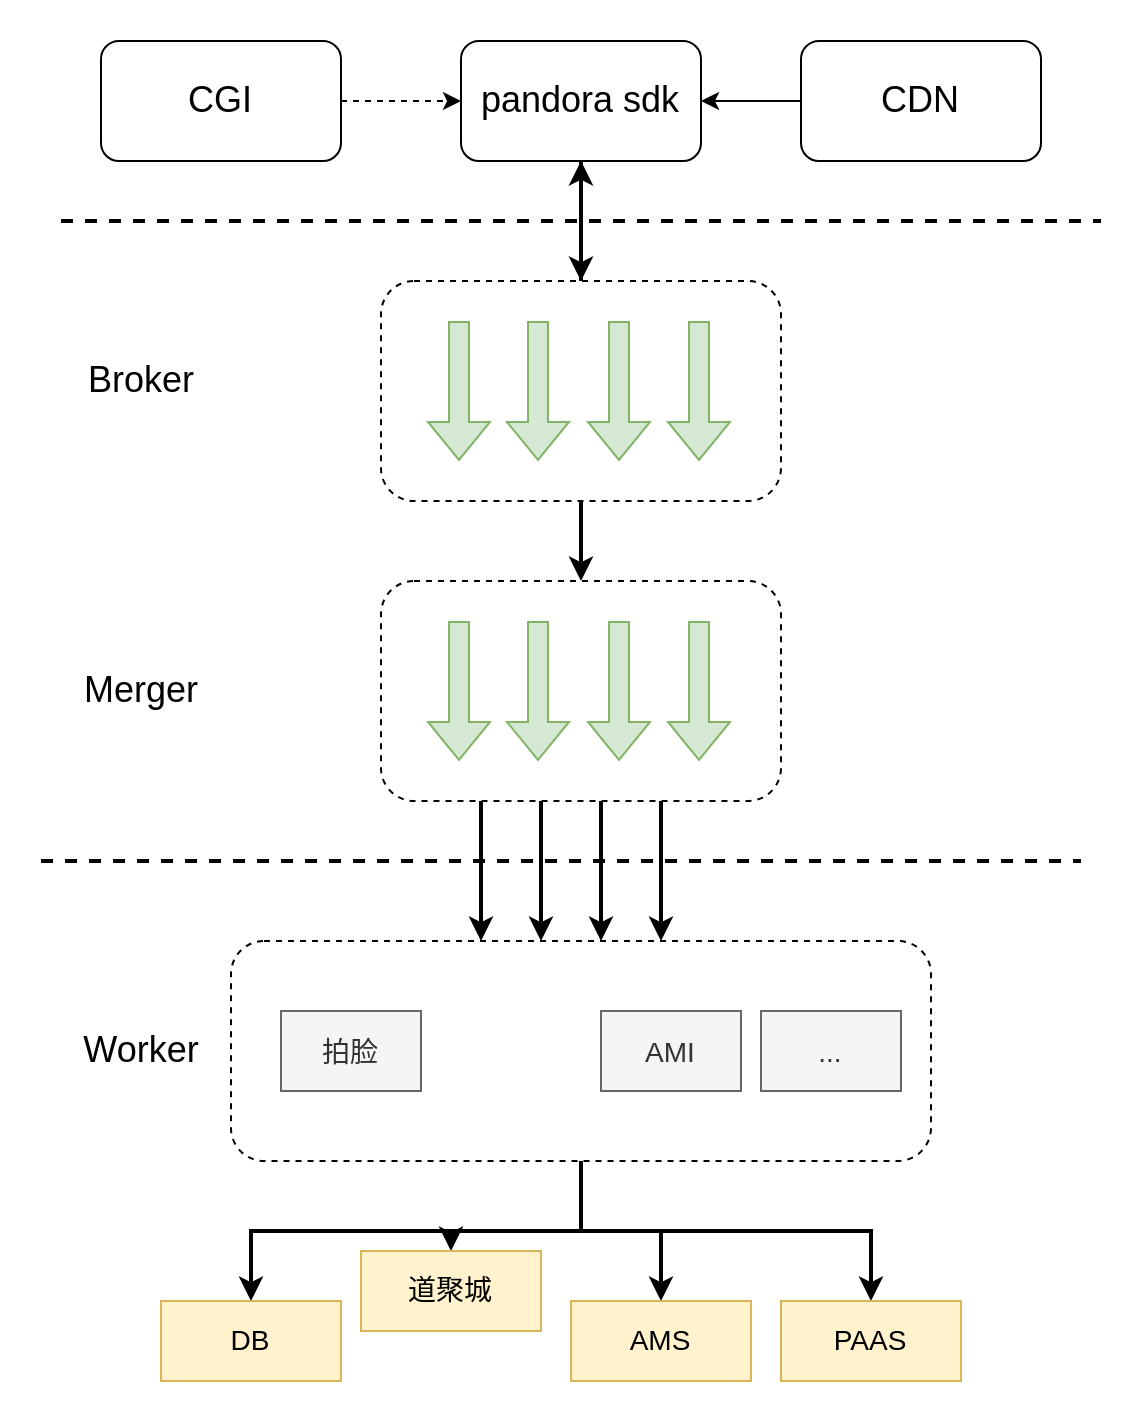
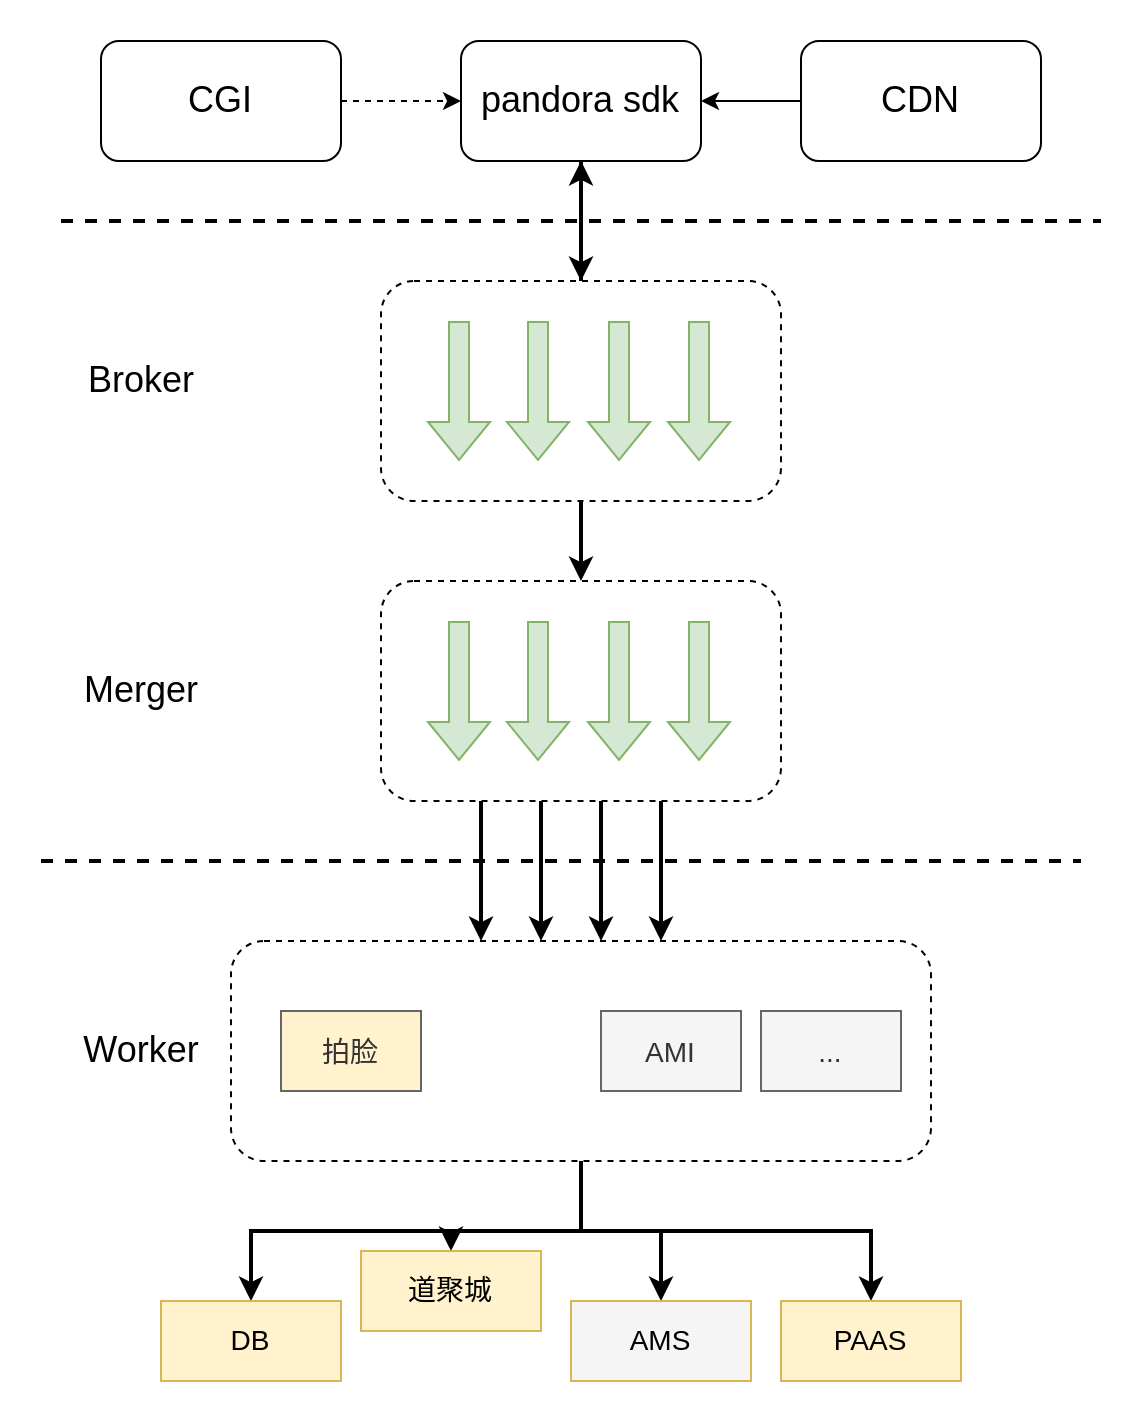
  <mxCell id="0" />
  <mxCell id="1" parent="0" />
  <mxCell id="2" value="" style="edgeStyle=orthogonalEdgeStyle;rounded=0;orthogonalLoop=1;jettySize=auto;html=1;strokeWidth=2;fontSize=18;" edge="1" parent="1" source="4" target="21"><mxGeometry relative="1" as="geometry" /></mxCell>
  <mxCell id="3" value="" style="edgeStyle=orthogonalEdgeStyle;rounded=0;orthogonalLoop=1;jettySize=auto;html=1;strokeWidth=2;fontSize=18;" edge="1" parent="1" source="4" target="8"><mxGeometry relative="1" as="geometry" /></mxCell>
  <mxCell id="4" value="" style="rounded=1;whiteSpace=wrap;html=1;fontSize=18;dashed=1;fillColor=none;" vertex="1" parent="1"><mxGeometry x="190" y="140" width="200" height="110" as="geometry" /></mxCell>
  <mxCell id="5" value="" style="edgeStyle=orthogonalEdgeStyle;rounded=0;orthogonalLoop=1;jettySize=auto;html=1;fontSize=18;dashed=1;" edge="1" parent="1" source="6" target="8"><mxGeometry relative="1" as="geometry" /></mxCell>
  <mxCell id="6" value="&lt;font style=&quot;font-size: 18px;&quot;&gt;CGI&lt;/font&gt;" style="rounded=1;whiteSpace=wrap;html=1;" vertex="1" parent="1"><mxGeometry x="50" y="20" width="120" height="60" as="geometry" /></mxCell>
  <mxCell id="7" style="edgeStyle=orthogonalEdgeStyle;rounded=0;orthogonalLoop=1;jettySize=auto;html=1;strokeWidth=2;fontSize=18;" edge="1" parent="1" source="8" target="4"><mxGeometry relative="1" as="geometry" /></mxCell>
  <mxCell id="8" value="&lt;font style=&quot;font-size: 18px;&quot;&gt;pandora sdk&lt;/font&gt;" style="rounded=1;whiteSpace=wrap;html=1;" vertex="1" parent="1"><mxGeometry x="230" y="20" width="120" height="60" as="geometry" /></mxCell>
  <mxCell id="9" value="" style="edgeStyle=orthogonalEdgeStyle;rounded=0;orthogonalLoop=1;jettySize=auto;html=1;fontSize=18;" edge="1" parent="1" source="10" target="8"><mxGeometry relative="1" as="geometry" /></mxCell>
  <mxCell id="10" value="&lt;font style=&quot;font-size: 18px;&quot;&gt;CDN&lt;br&gt;&lt;/font&gt;" style="rounded=1;whiteSpace=wrap;html=1;" vertex="1" parent="1"><mxGeometry x="400" y="20" width="120" height="60" as="geometry" /></mxCell>
  <mxCell id="11" value="" style="shape=flexArrow;endArrow=classic;html=1;rounded=0;fontSize=18;fillColor=#d5e8d4;strokeColor=#82b366;" edge="1" parent="1"><mxGeometry width="50" height="50" relative="1" as="geometry"><mxPoint x="349" y="160" as="sourcePoint" /><mxPoint x="349" y="230" as="targetPoint" /></mxGeometry></mxCell>
  <mxCell id="12" value="" style="shape=flexArrow;endArrow=classic;html=1;rounded=0;fontSize=18;fillColor=#d5e8d4;strokeColor=#82b366;" edge="1" parent="1"><mxGeometry width="50" height="50" relative="1" as="geometry"><mxPoint x="309" y="160" as="sourcePoint" /><mxPoint x="309" y="230" as="targetPoint" /></mxGeometry></mxCell>
  <mxCell id="13" value="" style="shape=flexArrow;endArrow=classic;html=1;rounded=0;fontSize=18;fillColor=#d5e8d4;strokeColor=#82b366;" edge="1" parent="1"><mxGeometry width="50" height="50" relative="1" as="geometry"><mxPoint x="268.5" y="160" as="sourcePoint" /><mxPoint x="268.5" y="230" as="targetPoint" /></mxGeometry></mxCell>
  <mxCell id="14" value="" style="shape=flexArrow;endArrow=classic;html=1;rounded=0;fontSize=18;fillColor=#d5e8d4;strokeColor=#82b366;" edge="1" parent="1"><mxGeometry width="50" height="50" relative="1" as="geometry"><mxPoint x="229" y="160" as="sourcePoint" /><mxPoint x="229" y="230" as="targetPoint" /></mxGeometry></mxCell>
  <mxCell id="15" value="" style="endArrow=none;dashed=1;html=1;rounded=0;fontSize=18;strokeWidth=2;" edge="1" parent="1"><mxGeometry width="50" height="50" relative="1" as="geometry"><mxPoint x="30" y="110" as="sourcePoint" /><mxPoint x="550" y="110" as="targetPoint" /></mxGeometry></mxCell>
  <mxCell id="16" value="" style="endArrow=none;dashed=1;html=1;rounded=0;fontSize=18;strokeWidth=2;" edge="1" parent="1"><mxGeometry width="50" height="50" relative="1" as="geometry"><mxPoint x="20" y="430" as="sourcePoint" /><mxPoint x="540" y="430" as="targetPoint" /></mxGeometry></mxCell>
  <mxCell id="17" style="edgeStyle=orthogonalEdgeStyle;rounded=0;orthogonalLoop=1;jettySize=auto;html=1;strokeWidth=2;fontSize=18;" edge="1" parent="1" source="21" target="32"><mxGeometry relative="1" as="geometry"><Array as="points"><mxPoint x="240" y="430" /><mxPoint x="240" y="430" /></Array></mxGeometry></mxCell>
  <mxCell id="18" value="" style="edgeStyle=orthogonalEdgeStyle;rounded=0;orthogonalLoop=1;jettySize=auto;html=1;strokeWidth=2;fontSize=18;" edge="1" parent="1" source="21" target="32"><mxGeometry relative="1" as="geometry"><Array as="points"><mxPoint x="270" y="440" /><mxPoint x="270" y="440" /></Array></mxGeometry></mxCell>
  <mxCell id="19" value="" style="edgeStyle=orthogonalEdgeStyle;rounded=0;orthogonalLoop=1;jettySize=auto;html=1;strokeWidth=2;fontSize=18;" edge="1" parent="1" source="21" target="32"><mxGeometry relative="1" as="geometry"><Array as="points"><mxPoint x="300" y="430" /><mxPoint x="300" y="430" /></Array></mxGeometry></mxCell>
  <mxCell id="20" value="" style="edgeStyle=orthogonalEdgeStyle;rounded=0;orthogonalLoop=1;jettySize=auto;html=1;strokeWidth=2;fontSize=18;" edge="1" parent="1" source="21" target="32"><mxGeometry relative="1" as="geometry"><Array as="points"><mxPoint x="330" y="440" /><mxPoint x="330" y="440" /></Array></mxGeometry></mxCell>
  <mxCell id="21" value="" style="rounded=1;whiteSpace=wrap;html=1;fontSize=18;dashed=1;fillColor=none;" vertex="1" parent="1"><mxGeometry x="190" y="290" width="200" height="110" as="geometry" /></mxCell>
  <mxCell id="22" value="" style="shape=flexArrow;endArrow=classic;html=1;rounded=0;fontSize=18;fillColor=#d5e8d4;strokeColor=#82b366;" edge="1" parent="1"><mxGeometry width="50" height="50" relative="1" as="geometry"><mxPoint x="349" y="310" as="sourcePoint" /><mxPoint x="349" y="380" as="targetPoint" /></mxGeometry></mxCell>
  <mxCell id="23" value="" style="shape=flexArrow;endArrow=classic;html=1;rounded=0;fontSize=18;fillColor=#d5e8d4;strokeColor=#82b366;" edge="1" parent="1"><mxGeometry width="50" height="50" relative="1" as="geometry"><mxPoint x="309" y="310" as="sourcePoint" /><mxPoint x="309" y="380" as="targetPoint" /></mxGeometry></mxCell>
  <mxCell id="24" value="" style="shape=flexArrow;endArrow=classic;html=1;rounded=0;fontSize=18;fillColor=#d5e8d4;strokeColor=#82b366;" edge="1" parent="1"><mxGeometry width="50" height="50" relative="1" as="geometry"><mxPoint x="268.5" y="310" as="sourcePoint" /><mxPoint x="268.5" y="380" as="targetPoint" /></mxGeometry></mxCell>
  <mxCell id="25" value="" style="shape=flexArrow;endArrow=classic;html=1;rounded=0;fontSize=18;fillColor=#d5e8d4;strokeColor=#82b366;" edge="1" parent="1"><mxGeometry width="50" height="50" relative="1" as="geometry"><mxPoint x="229" y="310" as="sourcePoint" /><mxPoint x="229" y="380" as="targetPoint" /></mxGeometry></mxCell>
  <mxCell id="26" value="Broker" style="text;html=1;align=center;verticalAlign=middle;resizable=0;points=[];autosize=1;strokeColor=none;fillColor=none;fontSize=18;" vertex="1" parent="1"><mxGeometry x="30" y="170" width="80" height="40" as="geometry" /></mxCell>
  <mxCell id="27" value="Merger" style="text;html=1;align=center;verticalAlign=middle;resizable=0;points=[];autosize=1;strokeColor=none;fillColor=none;fontSize=18;" vertex="1" parent="1"><mxGeometry x="30" y="325" width="80" height="40" as="geometry" /></mxCell>
  <mxCell id="28" style="edgeStyle=orthogonalEdgeStyle;rounded=0;orthogonalLoop=1;jettySize=auto;html=1;entryX=0.5;entryY=0;entryDx=0;entryDy=0;strokeWidth=2;fontSize=14;" edge="1" parent="1" source="32" target="39"><mxGeometry relative="1" as="geometry"><Array as="points"><mxPoint x="290" y="615" /><mxPoint x="330" y="615" /></Array></mxGeometry></mxCell>
  <mxCell id="29" style="edgeStyle=orthogonalEdgeStyle;rounded=0;orthogonalLoop=1;jettySize=auto;html=1;strokeWidth=2;fontSize=14;" edge="1" parent="1" source="32" target="40"><mxGeometry relative="1" as="geometry"><Array as="points"><mxPoint x="290" y="615" /><mxPoint x="435" y="615" /></Array></mxGeometry></mxCell>
  <mxCell id="30" style="edgeStyle=orthogonalEdgeStyle;rounded=0;orthogonalLoop=1;jettySize=auto;html=1;strokeWidth=2;fontSize=14;" edge="1" parent="1" source="32" target="38"><mxGeometry relative="1" as="geometry"><Array as="points"><mxPoint x="290" y="615" /><mxPoint x="225" y="615" /></Array></mxGeometry></mxCell>
  <mxCell id="31" style="edgeStyle=orthogonalEdgeStyle;rounded=0;orthogonalLoop=1;jettySize=auto;html=1;strokeWidth=2;fontSize=14;" edge="1" parent="1" source="32" target="37"><mxGeometry relative="1" as="geometry" /></mxCell>
  <mxCell id="32" value="" style="rounded=1;whiteSpace=wrap;html=1;fontSize=18;dashed=1;fillColor=none;" vertex="1" parent="1"><mxGeometry x="115" y="470" width="350" height="110" as="geometry" /></mxCell>
- <mxCell id="33" value="&lt;font style=&quot;font-size: 14px;&quot;&gt;拍脸&lt;/font&gt;" style="rounded=0;whiteSpace=wrap;html=1;fontSize=18;fillColor=#f5f5f5;fontColor=#333333;strokeColor=#666666;" vertex="1" parent="1"><mxGeometry x="140" y="505" width="70" height="40" as="geometry" /></mxCell>
+ <mxCell id="33" value="&lt;font style=&quot;font-size: 14px;&quot;&gt;拍脸&lt;/font&gt;" style="rounded=0;whiteSpace=wrap;html=1;fontSize=18;fillColor=#fff2cc;fontColor=#333333;strokeColor=#666666;" vertex="1" parent="1"><mxGeometry x="140" y="505" width="70" height="40" as="geometry" /></mxCell>
  <mxCell id="34" value="&lt;span style=&quot;font-size: 14px;&quot;&gt;AMI&lt;/span&gt;" style="rounded=0;whiteSpace=wrap;html=1;fontSize=18;fillColor=#f5f5f5;fontColor=#333333;strokeColor=#666666;" vertex="1" parent="1"><mxGeometry x="300" y="505" width="70" height="40" as="geometry" /></mxCell>
  <mxCell id="35" value="&lt;span style=&quot;font-size: 14px;&quot;&gt;...&lt;/span&gt;" style="rounded=0;whiteSpace=wrap;html=1;fontSize=18;fillColor=#f5f5f5;fontColor=#333333;strokeColor=#666666;" vertex="1" parent="1"><mxGeometry x="380" y="505" width="70" height="40" as="geometry" /></mxCell>
  <mxCell id="36" value="Worker" style="text;html=1;align=center;verticalAlign=middle;resizable=0;points=[];autosize=1;strokeColor=none;fillColor=none;fontSize=18;" vertex="1" parent="1"><mxGeometry x="30" y="505" width="80" height="40" as="geometry" /></mxCell>
  <mxCell id="37" value="DB" style="rounded=0;whiteSpace=wrap;html=1;fontSize=14;fillColor=#fff2cc;strokeColor=#d6b656;" vertex="1" parent="1"><mxGeometry x="80" y="650" width="90" height="40" as="geometry" /></mxCell>
  <mxCell id="38" value="道聚城" style="rounded=0;whiteSpace=wrap;html=1;fontSize=14;fillColor=#fff2cc;strokeColor=#d6b656;" vertex="1" parent="1"><mxGeometry x="180" y="625" width="90" height="40" as="geometry" /></mxCell>
- <mxCell id="39" value="AMS" style="rounded=0;whiteSpace=wrap;html=1;fontSize=14;fillColor=#fff2cc;strokeColor=#d6b656;" vertex="1" parent="1"><mxGeometry x="285" y="650" width="90" height="40" as="geometry" /></mxCell>
+ <mxCell id="39" value="AMS" style="rounded=0;whiteSpace=wrap;html=1;fontSize=14;fillColor=#f5f5f5;strokeColor=#d6b656;" vertex="1" parent="1"><mxGeometry x="285" y="650" width="90" height="40" as="geometry" /></mxCell>
  <mxCell id="40" value="PAAS" style="rounded=0;whiteSpace=wrap;html=1;fontSize=14;fillColor=#fff2cc;strokeColor=#d6b656;" vertex="1" parent="1"><mxGeometry x="390" y="650" width="90" height="40" as="geometry" /></mxCell>
